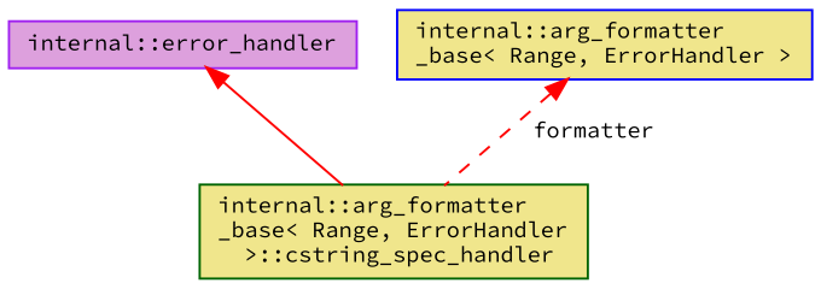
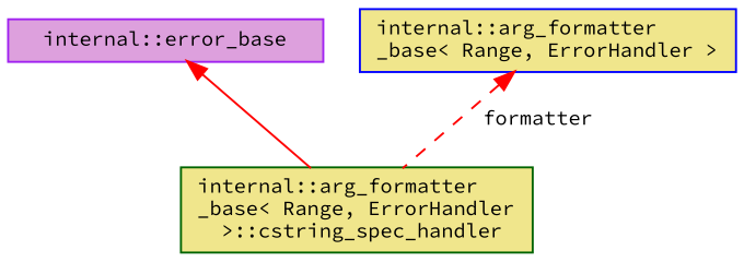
  digraph {
    fontname="Source Code Pro"
    node [fillcolor=khaki fontname="Source Code Pro" fontsize=10 shape=record style=filled]
    edge [color=red dir=back fontname="Source Code Pro" fontsize=10 labelfontname=Helvetica labelfontsize=10]
    n1 [color=darkgreen fontcolor=black height=0.2 label="internal::arg_formatter\l_base\< Range, ErrorHandler\l \>::cstring_spec_handler" width=0.4]
-   n2 [color=purple fillcolor=plum height=0.2 label="internal::error_handler" width=0.4]
+   n2 [color=purple fillcolor=plum height=0.2 label="internal::error_base" width=0.4]
    n3 [color=blue height=0.2 label="internal::arg_formatter\l_base\< Range, ErrorHandler \>" width=0.4]
    n2 -> n1 [style=solid]
    n3 -> n1 [label=" formatter" style=dashed]
  }
